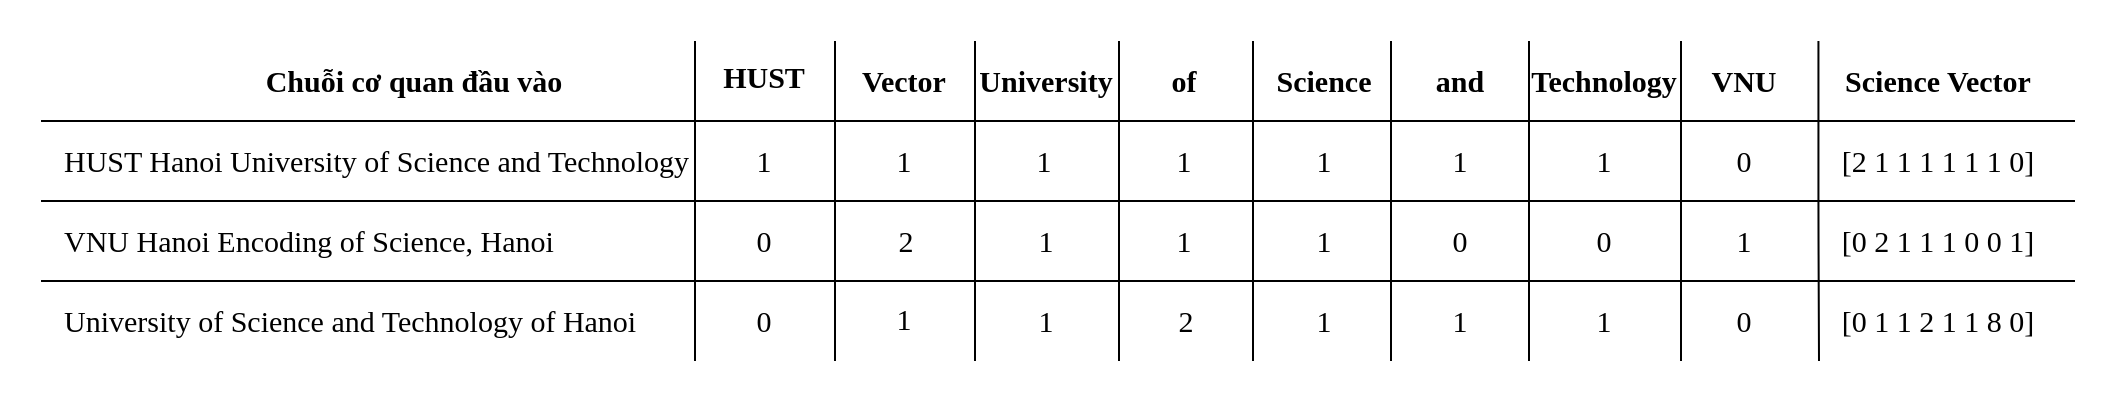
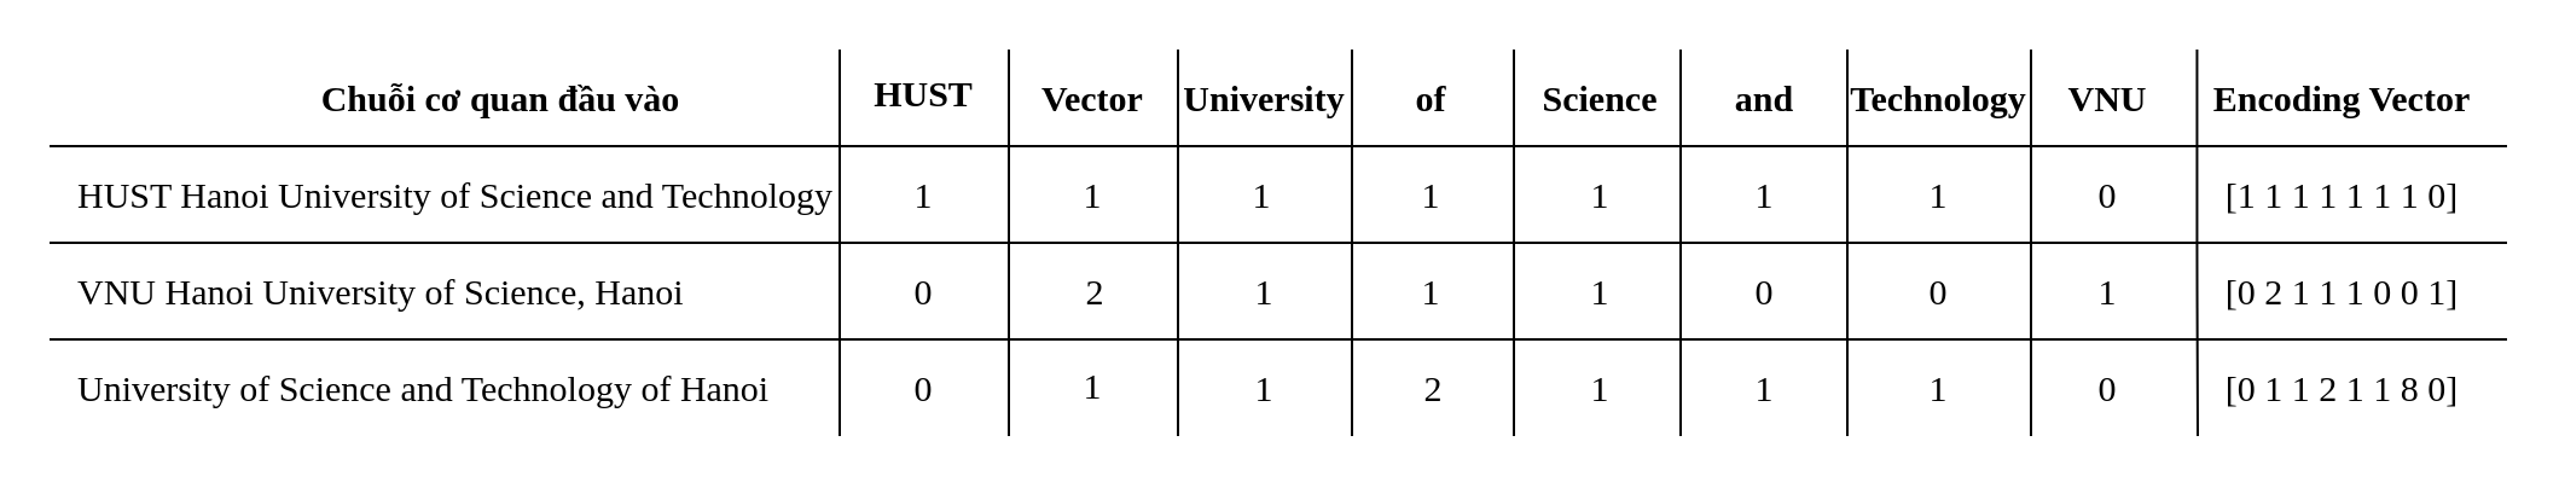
  <mxCell id="0" />
  <mxCell id="1" parent="0" />
  <mxCell id="2" value="&lt;p&gt;&lt;font style=&quot;line-height: 120%&quot; face=&quot;Latin Modern&quot; size=&quot;1&quot;&gt;&lt;b style=&quot;font-size: 15px&quot;&gt;HUST&lt;/b&gt;&lt;/font&gt;&lt;/p&gt;" style="text;html=1;strokeColor=none;fillColor=none;align=center;verticalAlign=middle;whiteSpace=wrap;rounded=0;fontFamily=Latin Modern 2;FType=w;" vertex="1" parent="1"><mxGeometry x="347" y="20" width="70" height="40" as="geometry" /></mxCell>
  <mxCell id="3" value="" style="endArrow=none;html=1;fontStyle=1;exitX=1;exitY=1;exitDx=0;exitDy=0;" edge="1" parent="1"><mxGeometry width="50" height="50" relative="1" as="geometry"><mxPoint x="417" y="180" as="sourcePoint" /><mxPoint x="417" y="20" as="targetPoint" /></mxGeometry></mxCell>
  <mxCell id="4" value="&lt;p&gt;&lt;font face=&quot;Latin Modern&quot; size=&quot;1&quot;&gt;&lt;b style=&quot;font-size: 15px&quot;&gt;Vector&lt;/b&gt;&lt;/font&gt;&lt;/p&gt;" style="text;html=1;strokeColor=none;fillColor=none;align=center;verticalAlign=middle;whiteSpace=wrap;rounded=0;fontFamily=Latin Modern 2;FType=w;" vertex="1" parent="1"><mxGeometry x="417" y="20" width="70" height="40" as="geometry" /></mxCell>
  <mxCell id="5" value="&lt;p&gt;&lt;font face=&quot;Latin Modern&quot; size=&quot;1&quot;&gt;&lt;b style=&quot;font-size: 15px&quot;&gt;University&lt;/b&gt;&lt;/font&gt;&lt;/p&gt;" style="text;html=1;strokeColor=none;fillColor=none;align=center;verticalAlign=middle;whiteSpace=wrap;rounded=0;fontFamily=Latin Modern 2;FType=w;" vertex="1" parent="1"><mxGeometry x="488" y="20" width="70" height="40" as="geometry" /></mxCell>
  <mxCell id="6" value="&lt;p&gt;&lt;font face=&quot;Latin Modern&quot; size=&quot;1&quot;&gt;&lt;b style=&quot;font-size: 15px&quot;&gt;of&lt;/b&gt;&lt;/font&gt;&lt;/p&gt;" style="text;html=1;strokeColor=none;fillColor=none;align=center;verticalAlign=middle;whiteSpace=wrap;rounded=0;fontFamily=Latin Modern 2;FType=w;" vertex="1" parent="1"><mxGeometry x="557" y="20" width="70" height="40" as="geometry" /></mxCell>
  <mxCell id="7" value="&lt;p&gt;&lt;font face=&quot;Latin Modern&quot; style=&quot;font-size: 15px&quot;&gt;Science&lt;/font&gt;&lt;/p&gt;" style="text;html=1;strokeColor=none;fillColor=none;align=center;verticalAlign=middle;whiteSpace=wrap;rounded=0;fontFamily=Latin Modern 2;FType=w;fontStyle=1" vertex="1" parent="1"><mxGeometry x="627" y="20" width="70" height="40" as="geometry" /></mxCell>
  <mxCell id="8" value="&lt;p&gt;&lt;font style=&quot;line-height: 120% ; font-size: 15px&quot; face=&quot;Latin Modern&quot;&gt;and&lt;/font&gt;&lt;/p&gt;" style="text;html=1;strokeColor=none;fillColor=none;align=center;verticalAlign=middle;whiteSpace=wrap;rounded=0;fontFamily=Latin Modern 2;FType=w;fontStyle=1" vertex="1" parent="1"><mxGeometry x="695" y="20" width="70" height="40" as="geometry" /></mxCell>
  <mxCell id="9" value="&lt;p&gt;&lt;font face=&quot;Latin Modern&quot; style=&quot;font-size: 15px&quot;&gt;VNU&lt;/font&gt;&lt;/p&gt;" style="text;html=1;strokeColor=none;fillColor=none;align=center;verticalAlign=middle;whiteSpace=wrap;rounded=0;fontFamily=Latin Modern 2;FType=w;fontStyle=1" vertex="1" parent="1"><mxGeometry x="837" y="20" width="70" height="40" as="geometry" /></mxCell>
  <mxCell id="10" value="&lt;p&gt;&lt;font style=&quot;line-height: 120% ; font-size: 15px&quot; face=&quot;Latin Modern&quot;&gt;Technology&lt;/font&gt;&lt;/p&gt;" style="text;html=1;strokeColor=none;fillColor=none;align=center;verticalAlign=middle;whiteSpace=wrap;rounded=0;fontFamily=Latin Modern 2;FType=w;fontStyle=1" vertex="1" parent="1"><mxGeometry x="767" y="20" width="70" height="40" as="geometry" /></mxCell>
  <mxCell id="11" value="" style="endArrow=none;html=1;" edge="1" parent="1"><mxGeometry width="50" height="50" relative="1" as="geometry"><mxPoint x="20" y="60" as="sourcePoint" /><mxPoint x="1037" y="60" as="targetPoint" /></mxGeometry></mxCell>
- <mxCell id="12" value="&lt;p&gt;&lt;font face=&quot;Latin Modern&quot; style=&quot;font-size: 15px&quot;&gt;Science Vector&lt;/font&gt;&lt;/p&gt;" style="text;html=1;strokeColor=none;fillColor=none;align=center;verticalAlign=middle;whiteSpace=wrap;rounded=0;fontFamily=Latin Modern 2;FType=w;fontStyle=1" vertex="1" parent="1"><mxGeometry x="909" y="20" width="120" height="40" as="geometry" /></mxCell>
+ <mxCell id="12" value="&lt;p&gt;&lt;font face=&quot;Latin Modern&quot; style=&quot;font-size: 15px&quot;&gt;Encoding Vector&lt;/font&gt;&lt;/p&gt;" style="text;html=1;strokeColor=none;fillColor=none;align=center;verticalAlign=middle;whiteSpace=wrap;rounded=0;fontFamily=Latin Modern 2;FType=w;fontStyle=1" vertex="1" parent="1"><mxGeometry x="909" y="20" width="120" height="40" as="geometry" /></mxCell>
  <mxCell id="13" value="&lt;p&gt;&lt;font face=&quot;Latin Modern&quot; size=&quot;1&quot;&gt;&lt;b style=&quot;font-size: 15px&quot;&gt;Chuỗi cơ quan đầu vào&lt;/b&gt;&lt;/font&gt;&lt;/p&gt;" style="text;html=1;strokeColor=none;fillColor=none;align=center;verticalAlign=middle;whiteSpace=wrap;rounded=0;fontFamily=Latin Modern 2;FType=w;" vertex="1" parent="1"><mxGeometry x="67" y="20" width="280" height="40" as="geometry" /></mxCell>
  <mxCell id="14" value="&lt;p&gt;&lt;span style=&quot;font-family: &amp;#34;latin modern&amp;#34;&quot;&gt;&lt;font style=&quot;font-size: 15px&quot;&gt;HUST Hanoi University of Science and Technology&lt;/font&gt;&lt;/span&gt;&lt;br&gt;&lt;/p&gt;" style="text;html=1;strokeColor=none;fillColor=none;align=left;verticalAlign=middle;whiteSpace=wrap;rounded=0;fontFamily=Latin Modern 2;FType=w;" vertex="1" parent="1"><mxGeometry x="30" y="60" width="317" height="40" as="geometry" /></mxCell>
- <mxCell id="15" value="&lt;p&gt;&lt;span style=&quot;font-family: &amp;#34;latin modern&amp;#34;&quot;&gt;&lt;font style=&quot;font-size: 15px&quot;&gt;VNU Hanoi Encoding of Science, Hanoi&lt;/font&gt;&lt;/span&gt;&lt;br&gt;&lt;/p&gt;" style="text;html=1;strokeColor=none;fillColor=none;align=left;verticalAlign=middle;whiteSpace=wrap;rounded=0;fontFamily=Latin Modern 2;FType=w;" vertex="1" parent="1"><mxGeometry x="30" y="100" width="317" height="40" as="geometry" /></mxCell>
+ <mxCell id="15" value="&lt;p&gt;&lt;span style=&quot;font-family: &amp;#34;latin modern&amp;#34;&quot;&gt;&lt;font style=&quot;font-size: 15px&quot;&gt;VNU Hanoi University of Science, Hanoi&lt;/font&gt;&lt;/span&gt;&lt;br&gt;&lt;/p&gt;" style="text;html=1;strokeColor=none;fillColor=none;align=left;verticalAlign=middle;whiteSpace=wrap;rounded=0;fontFamily=Latin Modern 2;FType=w;" vertex="1" parent="1"><mxGeometry x="30" y="100" width="317" height="40" as="geometry" /></mxCell>
  <mxCell id="16" value="&lt;p&gt;&lt;font face=&quot;latin modern&quot; style=&quot;font-size: 15px&quot;&gt;University of Science and Technology of Hanoi&lt;/font&gt;&lt;br&gt;&lt;/p&gt;" style="text;html=1;strokeColor=none;fillColor=none;align=left;verticalAlign=middle;whiteSpace=wrap;rounded=0;fontFamily=Latin Modern 2;FType=w;" vertex="1" parent="1"><mxGeometry x="30" y="140" width="317" height="40" as="geometry" /></mxCell>
  <mxCell id="17" value="&lt;p&gt;&lt;font style=&quot;line-height: 120% ; font-size: 15px&quot; face=&quot;Latin Modern&quot;&gt;1&lt;/font&gt;&lt;/p&gt;" style="text;html=1;strokeColor=none;fillColor=none;align=center;verticalAlign=middle;whiteSpace=wrap;rounded=0;fontFamily=Latin Modern 2;FType=w;" vertex="1" parent="1"><mxGeometry x="347" y="60" width="70" height="40" as="geometry" /></mxCell>
  <mxCell id="18" value="&lt;p&gt;&lt;font style=&quot;line-height: 120% ; font-size: 15px&quot; face=&quot;Latin Modern&quot;&gt;1&lt;/font&gt;&lt;/p&gt;" style="text;html=1;strokeColor=none;fillColor=none;align=center;verticalAlign=middle;whiteSpace=wrap;rounded=0;fontFamily=Latin Modern 2;FType=w;" vertex="1" parent="1"><mxGeometry x="417" y="60" width="70" height="40" as="geometry" /></mxCell>
  <mxCell id="19" value="&lt;p&gt;&lt;font style=&quot;line-height: 120% ; font-size: 15px&quot; face=&quot;Latin Modern&quot;&gt;1&lt;/font&gt;&lt;/p&gt;" style="text;html=1;strokeColor=none;fillColor=none;align=center;verticalAlign=middle;whiteSpace=wrap;rounded=0;fontFamily=Latin Modern 2;FType=w;" vertex="1" parent="1"><mxGeometry x="487" y="60" width="70" height="40" as="geometry" /></mxCell>
  <mxCell id="20" value="&lt;p&gt;&lt;font style=&quot;line-height: 120% ; font-size: 15px&quot; face=&quot;Latin Modern&quot;&gt;1&lt;/font&gt;&lt;/p&gt;" style="text;html=1;strokeColor=none;fillColor=none;align=center;verticalAlign=middle;whiteSpace=wrap;rounded=0;fontFamily=Latin Modern 2;FType=w;" vertex="1" parent="1"><mxGeometry x="557" y="60" width="70" height="40" as="geometry" /></mxCell>
  <mxCell id="21" value="&lt;p&gt;&lt;font style=&quot;line-height: 120% ; font-size: 15px&quot; face=&quot;Latin Modern&quot;&gt;1&lt;/font&gt;&lt;/p&gt;" style="text;html=1;strokeColor=none;fillColor=none;align=center;verticalAlign=middle;whiteSpace=wrap;rounded=0;fontFamily=Latin Modern 2;FType=w;" vertex="1" parent="1"><mxGeometry x="627" y="60" width="70" height="40" as="geometry" /></mxCell>
  <mxCell id="22" value="&lt;p&gt;&lt;font style=&quot;line-height: 120% ; font-size: 15px&quot; face=&quot;Latin Modern&quot;&gt;1&lt;/font&gt;&lt;/p&gt;" style="text;html=1;strokeColor=none;fillColor=none;align=center;verticalAlign=middle;whiteSpace=wrap;rounded=0;fontFamily=Latin Modern 2;FType=w;" vertex="1" parent="1"><mxGeometry x="767" y="60" width="70" height="40" as="geometry" /></mxCell>
  <mxCell id="23" value="&lt;p&gt;&lt;font style=&quot;line-height: 120% ; font-size: 15px&quot; face=&quot;Latin Modern&quot;&gt;0&lt;/font&gt;&lt;/p&gt;" style="text;html=1;strokeColor=none;fillColor=none;align=center;verticalAlign=middle;whiteSpace=wrap;rounded=0;fontFamily=Latin Modern 2;FType=w;" vertex="1" parent="1"><mxGeometry x="837" y="140" width="70" height="40" as="geometry" /></mxCell>
  <mxCell id="24" value="&lt;p&gt;&lt;font style=&quot;line-height: 120% ; font-size: 15px&quot; face=&quot;Latin Modern&quot;&gt;1&lt;/font&gt;&lt;/p&gt;" style="text;html=1;strokeColor=none;fillColor=none;align=center;verticalAlign=middle;whiteSpace=wrap;rounded=0;fontFamily=Latin Modern 2;FType=w;" vertex="1" parent="1"><mxGeometry x="837" y="100" width="70" height="40" as="geometry" /></mxCell>
  <mxCell id="25" value="&lt;p&gt;&lt;span style=&quot;font-family: &amp;#34;latin modern&amp;#34; ; font-size: 15px&quot;&gt;[0 1 1 2 1 1 8 0]&lt;/span&gt;&lt;br&gt;&lt;/p&gt;" style="text;html=1;strokeColor=none;fillColor=none;align=center;verticalAlign=middle;whiteSpace=wrap;rounded=0;fontFamily=Latin Modern 2;FType=w;" vertex="1" parent="1"><mxGeometry x="909" y="140" width="120" height="39" as="geometry" /></mxCell>
  <mxCell id="26" value="&lt;p&gt;&lt;span style=&quot;font-family: &amp;#34;latin modern&amp;#34; ; font-size: 15px&quot;&gt;[0 2 1 1 1 0 0 1]&lt;/span&gt;&lt;br&gt;&lt;/p&gt;" style="text;html=1;strokeColor=none;fillColor=none;align=center;verticalAlign=middle;whiteSpace=wrap;rounded=0;fontFamily=Latin Modern 2;FType=w;" vertex="1" parent="1"><mxGeometry x="909" y="100" width="120" height="39" as="geometry" /></mxCell>
- <mxCell id="27" value="&lt;p&gt;&lt;span style=&quot;font-family: &amp;#34;latin modern&amp;#34;&quot;&gt;&lt;font style=&quot;font-size: 15px&quot;&gt;[2 1 1 1 1 1 1 0]&lt;/font&gt;&lt;/span&gt;&lt;br&gt;&lt;/p&gt;" style="text;html=1;strokeColor=none;fillColor=none;align=center;verticalAlign=middle;whiteSpace=wrap;rounded=0;fontFamily=Latin Modern 2;FType=w;" vertex="1" parent="1"><mxGeometry x="909" y="60" width="120" height="39" as="geometry" /></mxCell>
+ <mxCell id="27" value="&lt;p&gt;&lt;span style=&quot;font-family: &amp;#34;latin modern&amp;#34;&quot;&gt;&lt;font style=&quot;font-size: 15px&quot;&gt;[1 1 1 1 1 1 1 0]&lt;/font&gt;&lt;/span&gt;&lt;br&gt;&lt;/p&gt;" style="text;html=1;strokeColor=none;fillColor=none;align=center;verticalAlign=middle;whiteSpace=wrap;rounded=0;fontFamily=Latin Modern 2;FType=w;" vertex="1" parent="1"><mxGeometry x="909" y="60" width="120" height="39" as="geometry" /></mxCell>
  <mxCell id="28" value="" style="endArrow=none;html=1;" edge="1" parent="1"><mxGeometry width="50" height="50" relative="1" as="geometry"><mxPoint x="347" y="180" as="sourcePoint" /><mxPoint x="347" y="20" as="targetPoint" /><Array as="points"><mxPoint x="347" y="110" /></Array></mxGeometry></mxCell>
  <mxCell id="29" value="" style="endArrow=none;html=1;fontStyle=1" edge="1" parent="1"><mxGeometry width="50" height="50" relative="1" as="geometry"><mxPoint x="487" y="180" as="sourcePoint" /><mxPoint x="487" y="20" as="targetPoint" /><Array as="points"><mxPoint x="487" y="110" /></Array></mxGeometry></mxCell>
  <mxCell id="30" value="" style="endArrow=none;html=1;" edge="1" parent="1"><mxGeometry width="50" height="50" relative="1" as="geometry"><mxPoint x="559" y="180" as="sourcePoint" /><mxPoint x="559" y="20" as="targetPoint" /><Array as="points"><mxPoint x="559" y="110" /></Array></mxGeometry></mxCell>
  <mxCell id="31" value="" style="endArrow=none;html=1;" edge="1" parent="1"><mxGeometry width="50" height="50" relative="1" as="geometry"><mxPoint x="626" y="180" as="sourcePoint" /><mxPoint x="626" y="20" as="targetPoint" /><Array as="points"><mxPoint x="626" y="110" /></Array></mxGeometry></mxCell>
  <mxCell id="32" value="" style="endArrow=none;html=1;" edge="1" parent="1"><mxGeometry width="50" height="50" relative="1" as="geometry"><mxPoint x="695" y="180" as="sourcePoint" /><mxPoint x="695" y="20" as="targetPoint" /><Array as="points"><mxPoint x="695" y="110" /></Array></mxGeometry></mxCell>
  <mxCell id="33" value="" style="endArrow=none;html=1;" edge="1" parent="1"><mxGeometry width="50" height="50" relative="1" as="geometry"><mxPoint x="764" y="180" as="sourcePoint" /><mxPoint x="764" y="20" as="targetPoint" /><Array as="points"><mxPoint x="764" y="110" /></Array></mxGeometry></mxCell>
  <mxCell id="34" value="" style="endArrow=none;html=1;" edge="1" parent="1"><mxGeometry width="50" height="50" relative="1" as="geometry"><mxPoint x="840" y="180" as="sourcePoint" /><mxPoint x="840" y="20" as="targetPoint" /><Array as="points"><mxPoint x="840" y="110" /></Array></mxGeometry></mxCell>
  <mxCell id="35" value="" style="endArrow=none;html=1;" edge="1" parent="1"><mxGeometry width="50" height="50" relative="1" as="geometry"><mxPoint x="909" y="180" as="sourcePoint" /><mxPoint x="908.72" y="20" as="targetPoint" /><Array as="points"><mxPoint x="908.72" y="110" /></Array></mxGeometry></mxCell>
  <mxCell id="36" value="" style="endArrow=none;html=1;" edge="1" parent="1"><mxGeometry width="50" height="50" relative="1" as="geometry"><mxPoint x="20" y="100" as="sourcePoint" /><mxPoint x="1037" y="100" as="targetPoint" /></mxGeometry></mxCell>
  <mxCell id="37" value="" style="endArrow=none;html=1;" edge="1" parent="1"><mxGeometry width="50" height="50" relative="1" as="geometry"><mxPoint x="20" y="140" as="sourcePoint" /><mxPoint x="1037" y="140" as="targetPoint" /></mxGeometry></mxCell>
  <mxCell id="38" value="&lt;p&gt;&lt;font style=&quot;line-height: 120% ; font-size: 15px&quot; face=&quot;Latin Modern&quot;&gt;1&lt;/font&gt;&lt;/p&gt;" style="text;html=1;strokeColor=none;fillColor=none;align=center;verticalAlign=middle;whiteSpace=wrap;rounded=0;fontFamily=Latin Modern 2;FType=w;" vertex="1" parent="1"><mxGeometry x="695" y="60" width="70" height="40" as="geometry" /></mxCell>
  <mxCell id="39" value="&lt;p&gt;&lt;font style=&quot;line-height: 120% ; font-size: 15px&quot; face=&quot;Latin Modern&quot;&gt;0&lt;/font&gt;&lt;/p&gt;" style="text;html=1;strokeColor=none;fillColor=none;align=center;verticalAlign=middle;whiteSpace=wrap;rounded=0;fontFamily=Latin Modern 2;FType=w;" vertex="1" parent="1"><mxGeometry x="837" y="60" width="70" height="40" as="geometry" /></mxCell>
  <mxCell id="40" value="&lt;p&gt;&lt;font style=&quot;line-height: 120% ; font-size: 15px&quot; face=&quot;Latin Modern&quot;&gt;0&lt;/font&gt;&lt;/p&gt;" style="text;html=1;strokeColor=none;fillColor=none;align=center;verticalAlign=middle;whiteSpace=wrap;rounded=0;fontFamily=Latin Modern 2;FType=w;" vertex="1" parent="1"><mxGeometry x="347" y="100" width="70" height="40" as="geometry" /></mxCell>
  <mxCell id="41" value="&lt;p&gt;&lt;font style=&quot;line-height: 120% ; font-size: 15px&quot; face=&quot;Latin Modern&quot;&gt;2&lt;/font&gt;&lt;/p&gt;" style="text;html=1;strokeColor=none;fillColor=none;align=center;verticalAlign=middle;whiteSpace=wrap;rounded=0;fontFamily=Latin Modern 2;FType=w;" vertex="1" parent="1"><mxGeometry x="418" y="100" width="70" height="40" as="geometry" /></mxCell>
  <mxCell id="42" value="&lt;p&gt;&lt;font style=&quot;line-height: 120% ; font-size: 15px&quot; face=&quot;Latin Modern&quot;&gt;1&lt;/font&gt;&lt;/p&gt;" style="text;html=1;strokeColor=none;fillColor=none;align=center;verticalAlign=middle;whiteSpace=wrap;rounded=0;fontFamily=Latin Modern 2;FType=w;" vertex="1" parent="1"><mxGeometry x="488" y="100" width="70" height="40" as="geometry" /></mxCell>
  <mxCell id="43" value="&lt;p&gt;&lt;font style=&quot;line-height: 120% ; font-size: 15px&quot; face=&quot;Latin Modern&quot;&gt;0&lt;/font&gt;&lt;/p&gt;" style="text;html=1;strokeColor=none;fillColor=none;align=center;verticalAlign=middle;whiteSpace=wrap;rounded=0;fontFamily=Latin Modern 2;FType=w;" vertex="1" parent="1"><mxGeometry x="347" y="140" width="70" height="40" as="geometry" /></mxCell>
  <mxCell id="44" value="&lt;p&gt;&lt;font style=&quot;line-height: 120% ; font-size: 15px&quot; face=&quot;Latin Modern&quot;&gt;1&lt;/font&gt;&lt;/p&gt;" style="text;html=1;strokeColor=none;fillColor=none;align=center;verticalAlign=middle;whiteSpace=wrap;rounded=0;fontFamily=Latin Modern 2;FType=w;" vertex="1" parent="1"><mxGeometry x="417" y="139" width="70" height="40" as="geometry" /></mxCell>
  <mxCell id="45" value="&lt;p&gt;&lt;font style=&quot;line-height: 120% ; font-size: 15px&quot; face=&quot;Latin Modern&quot;&gt;1&lt;/font&gt;&lt;/p&gt;" style="text;html=1;strokeColor=none;fillColor=none;align=center;verticalAlign=middle;whiteSpace=wrap;rounded=0;fontFamily=Latin Modern 2;FType=w;" vertex="1" parent="1"><mxGeometry x="488" y="140" width="70" height="40" as="geometry" /></mxCell>
  <mxCell id="46" value="&lt;p&gt;&lt;font style=&quot;line-height: 120% ; font-size: 15px&quot; face=&quot;Latin Modern&quot;&gt;2&lt;/font&gt;&lt;/p&gt;" style="text;html=1;strokeColor=none;fillColor=none;align=center;verticalAlign=middle;whiteSpace=wrap;rounded=0;fontFamily=Latin Modern 2;FType=w;" vertex="1" parent="1"><mxGeometry x="558" y="140" width="70" height="40" as="geometry" /></mxCell>
  <mxCell id="47" value="&lt;p&gt;&lt;font style=&quot;line-height: 120% ; font-size: 15px&quot; face=&quot;Latin Modern&quot;&gt;1&lt;/font&gt;&lt;/p&gt;" style="text;html=1;strokeColor=none;fillColor=none;align=center;verticalAlign=middle;whiteSpace=wrap;rounded=0;fontFamily=Latin Modern 2;FType=w;" vertex="1" parent="1"><mxGeometry x="627" y="140" width="70" height="40" as="geometry" /></mxCell>
  <mxCell id="48" value="&lt;p&gt;&lt;font style=&quot;line-height: 120% ; font-size: 15px&quot; face=&quot;Latin Modern&quot;&gt;1&lt;/font&gt;&lt;/p&gt;" style="text;html=1;strokeColor=none;fillColor=none;align=center;verticalAlign=middle;whiteSpace=wrap;rounded=0;fontFamily=Latin Modern 2;FType=w;" vertex="1" parent="1"><mxGeometry x="695" y="140" width="70" height="40" as="geometry" /></mxCell>
  <mxCell id="49" value="&lt;p&gt;&lt;font style=&quot;line-height: 120% ; font-size: 15px&quot; face=&quot;Latin Modern&quot;&gt;0&lt;/font&gt;&lt;/p&gt;" style="text;html=1;strokeColor=none;fillColor=none;align=center;verticalAlign=middle;whiteSpace=wrap;rounded=0;fontFamily=Latin Modern 2;FType=w;" vertex="1" parent="1"><mxGeometry x="695" y="100" width="70" height="40" as="geometry" /></mxCell>
  <mxCell id="50" value="&lt;p&gt;&lt;font style=&quot;line-height: 120% ; font-size: 15px&quot; face=&quot;Latin Modern&quot;&gt;0&lt;/font&gt;&lt;/p&gt;" style="text;html=1;strokeColor=none;fillColor=none;align=center;verticalAlign=middle;whiteSpace=wrap;rounded=0;fontFamily=Latin Modern 2;FType=w;" vertex="1" parent="1"><mxGeometry x="767" y="100" width="70" height="40" as="geometry" /></mxCell>
  <mxCell id="51" value="&lt;p&gt;&lt;font style=&quot;line-height: 120% ; font-size: 15px&quot; face=&quot;Latin Modern&quot;&gt;1&lt;/font&gt;&lt;/p&gt;" style="text;html=1;strokeColor=none;fillColor=none;align=center;verticalAlign=middle;whiteSpace=wrap;rounded=0;fontFamily=Latin Modern 2;FType=w;" vertex="1" parent="1"><mxGeometry x="767" y="140" width="70" height="40" as="geometry" /></mxCell>
  <mxCell id="52" value="&lt;p&gt;&lt;font style=&quot;line-height: 120% ; font-size: 15px&quot; face=&quot;Latin Modern&quot;&gt;1&lt;/font&gt;&lt;/p&gt;" style="text;html=1;strokeColor=none;fillColor=none;align=center;verticalAlign=middle;whiteSpace=wrap;rounded=0;fontFamily=Latin Modern 2;FType=w;" vertex="1" parent="1"><mxGeometry x="627" y="99.5" width="70" height="40" as="geometry" /></mxCell>
  <mxCell id="53" value="&lt;p&gt;&lt;font style=&quot;line-height: 120% ; font-size: 15px&quot; face=&quot;Latin Modern&quot;&gt;1&lt;/font&gt;&lt;/p&gt;" style="text;html=1;strokeColor=none;fillColor=none;align=center;verticalAlign=middle;whiteSpace=wrap;rounded=0;fontFamily=Latin Modern 2;FType=w;" vertex="1" parent="1"><mxGeometry x="557" y="100" width="70" height="40" as="geometry" /></mxCell>
